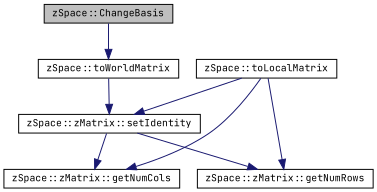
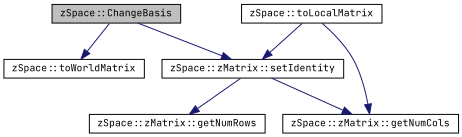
  digraph {
    fontname="JetBrains Mono"
    rankdir=TB
    node [color=black fillcolor=white fontname="JetBrains Mono" fontsize=10 shape=record style=filled]
    edge [color=midnightblue fontname="JetBrains Mono" fontsize=10 labelfontname=Helvetica labelfontsize=10 style=solid]
    n1 [fillcolor=grey75 fontcolor=black height=0.2 label="zSpace::ChangeBasis" width=0.4]
    n2 [height=0.2 label="zSpace::toWorldMatrix" width=0.4]
    n3 [height=0.2 label="zSpace::toLocalMatrix" width=0.4]
    n4 [height=0.2 label="zSpace::zMatrix::getNumCols" width=0.4]
    n5 [height=0.2 label="zSpace::zMatrix::getNumRows" width=0.4]
    n6 [height=0.2 label="zSpace::zMatrix::setIdentity" width=0.4]
    n1 -> n2
-   n2 -> n6
+   n1 -> n6
    n3 -> n4
-   n3 -> n5
    n3 -> n6
    n6 -> n4
    n6 -> n5
  }
